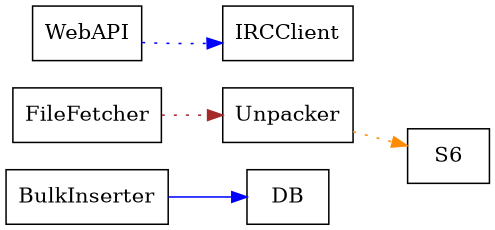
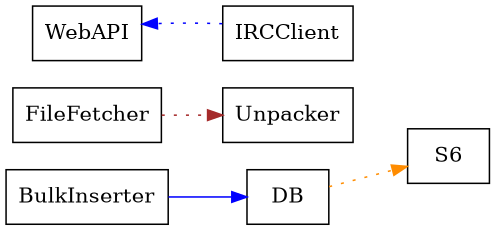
  digraph {
    rankdir=LR
    node [shape=rect]
    edge [color=blue style=dotted]
    FileFetcher
    Unpacker
    n3 [label=S6]
    BulkInserter
    DB
    WebAPI
    IRCClient
    FileFetcher -> Unpacker [color=brown]
-   Unpacker -> n3 [color=darkorange]
+   DB -> n3 [color=darkorange]
    BulkInserter -> DB [style=solid]
-   WebAPI -> IRCClient
+   IRCClient -> WebAPI
  }
